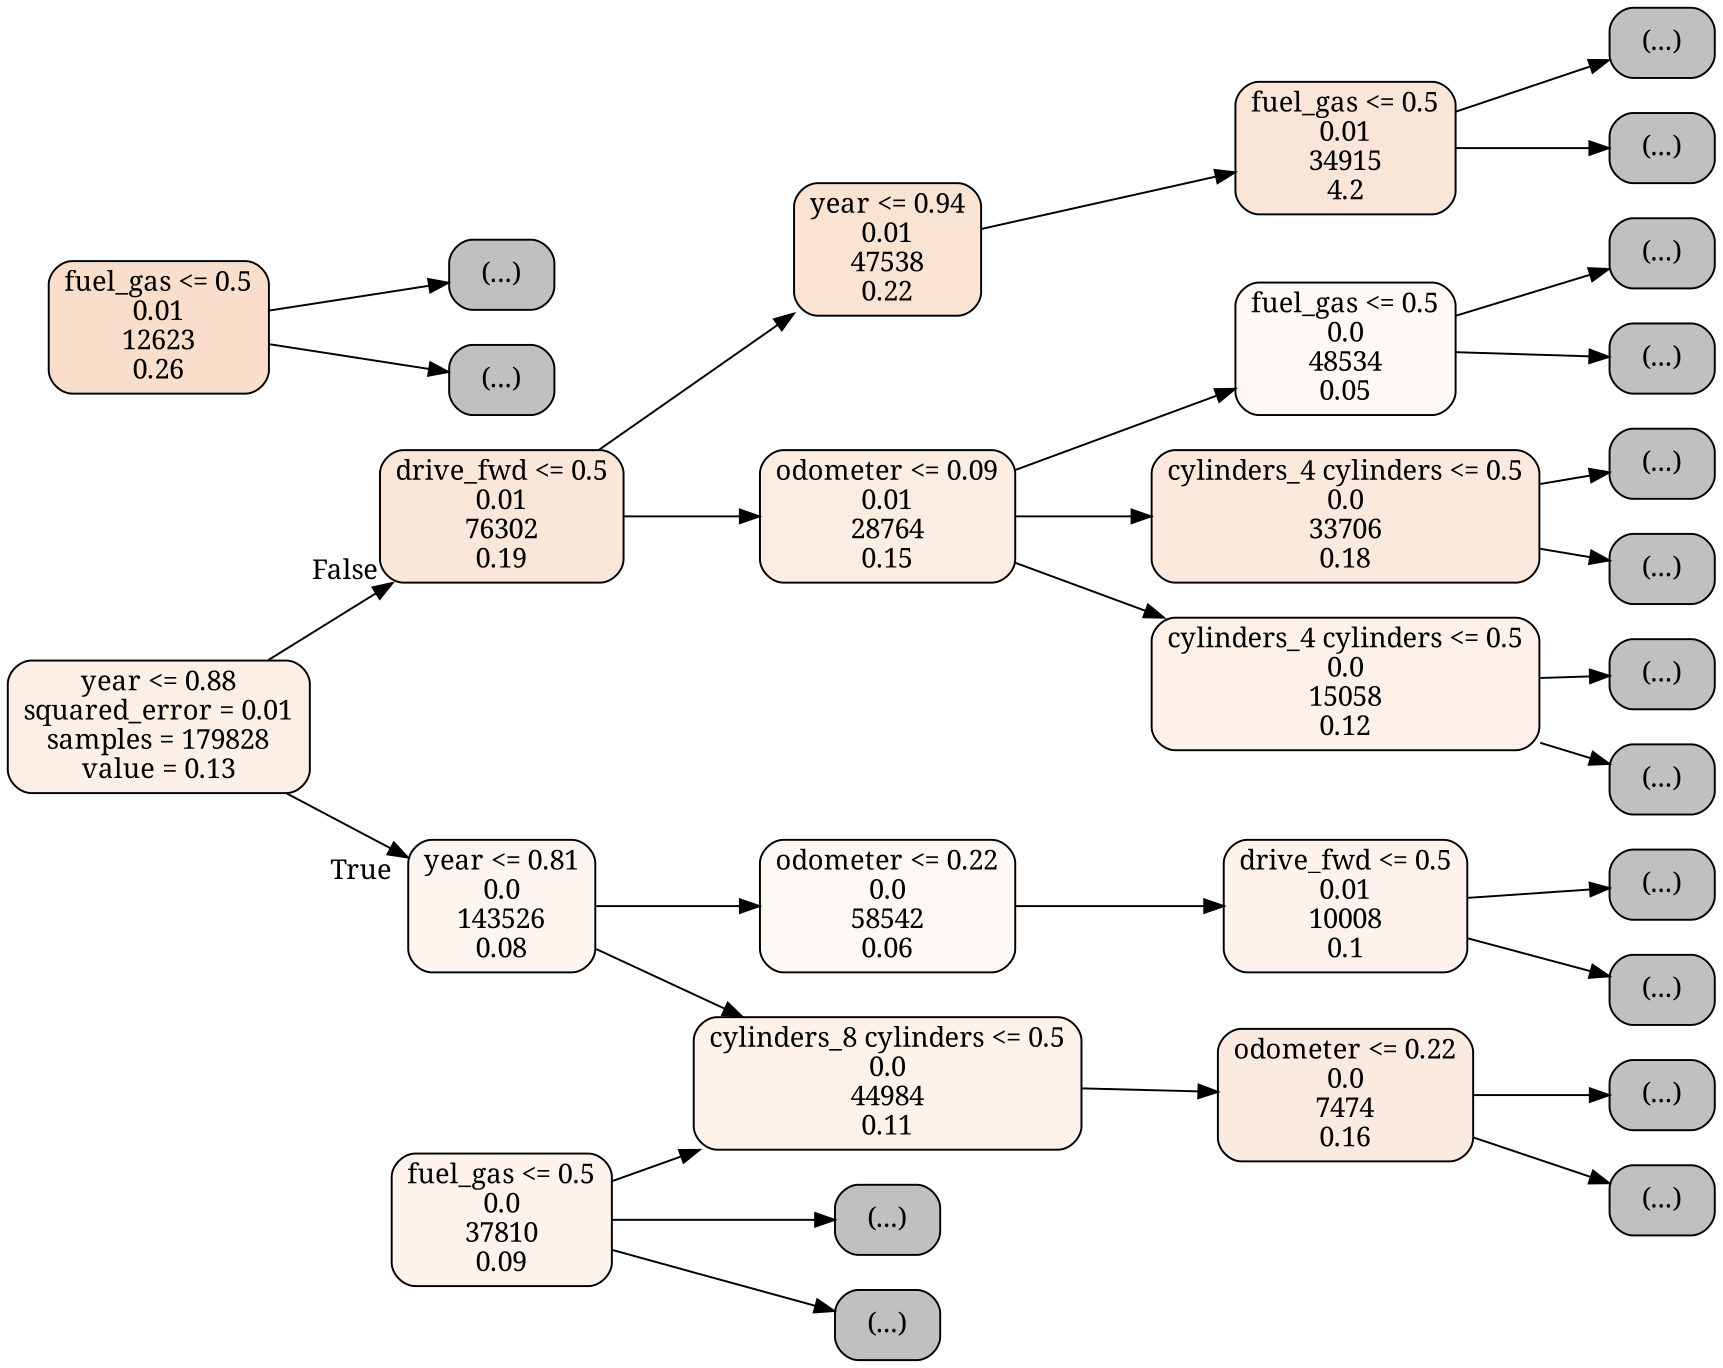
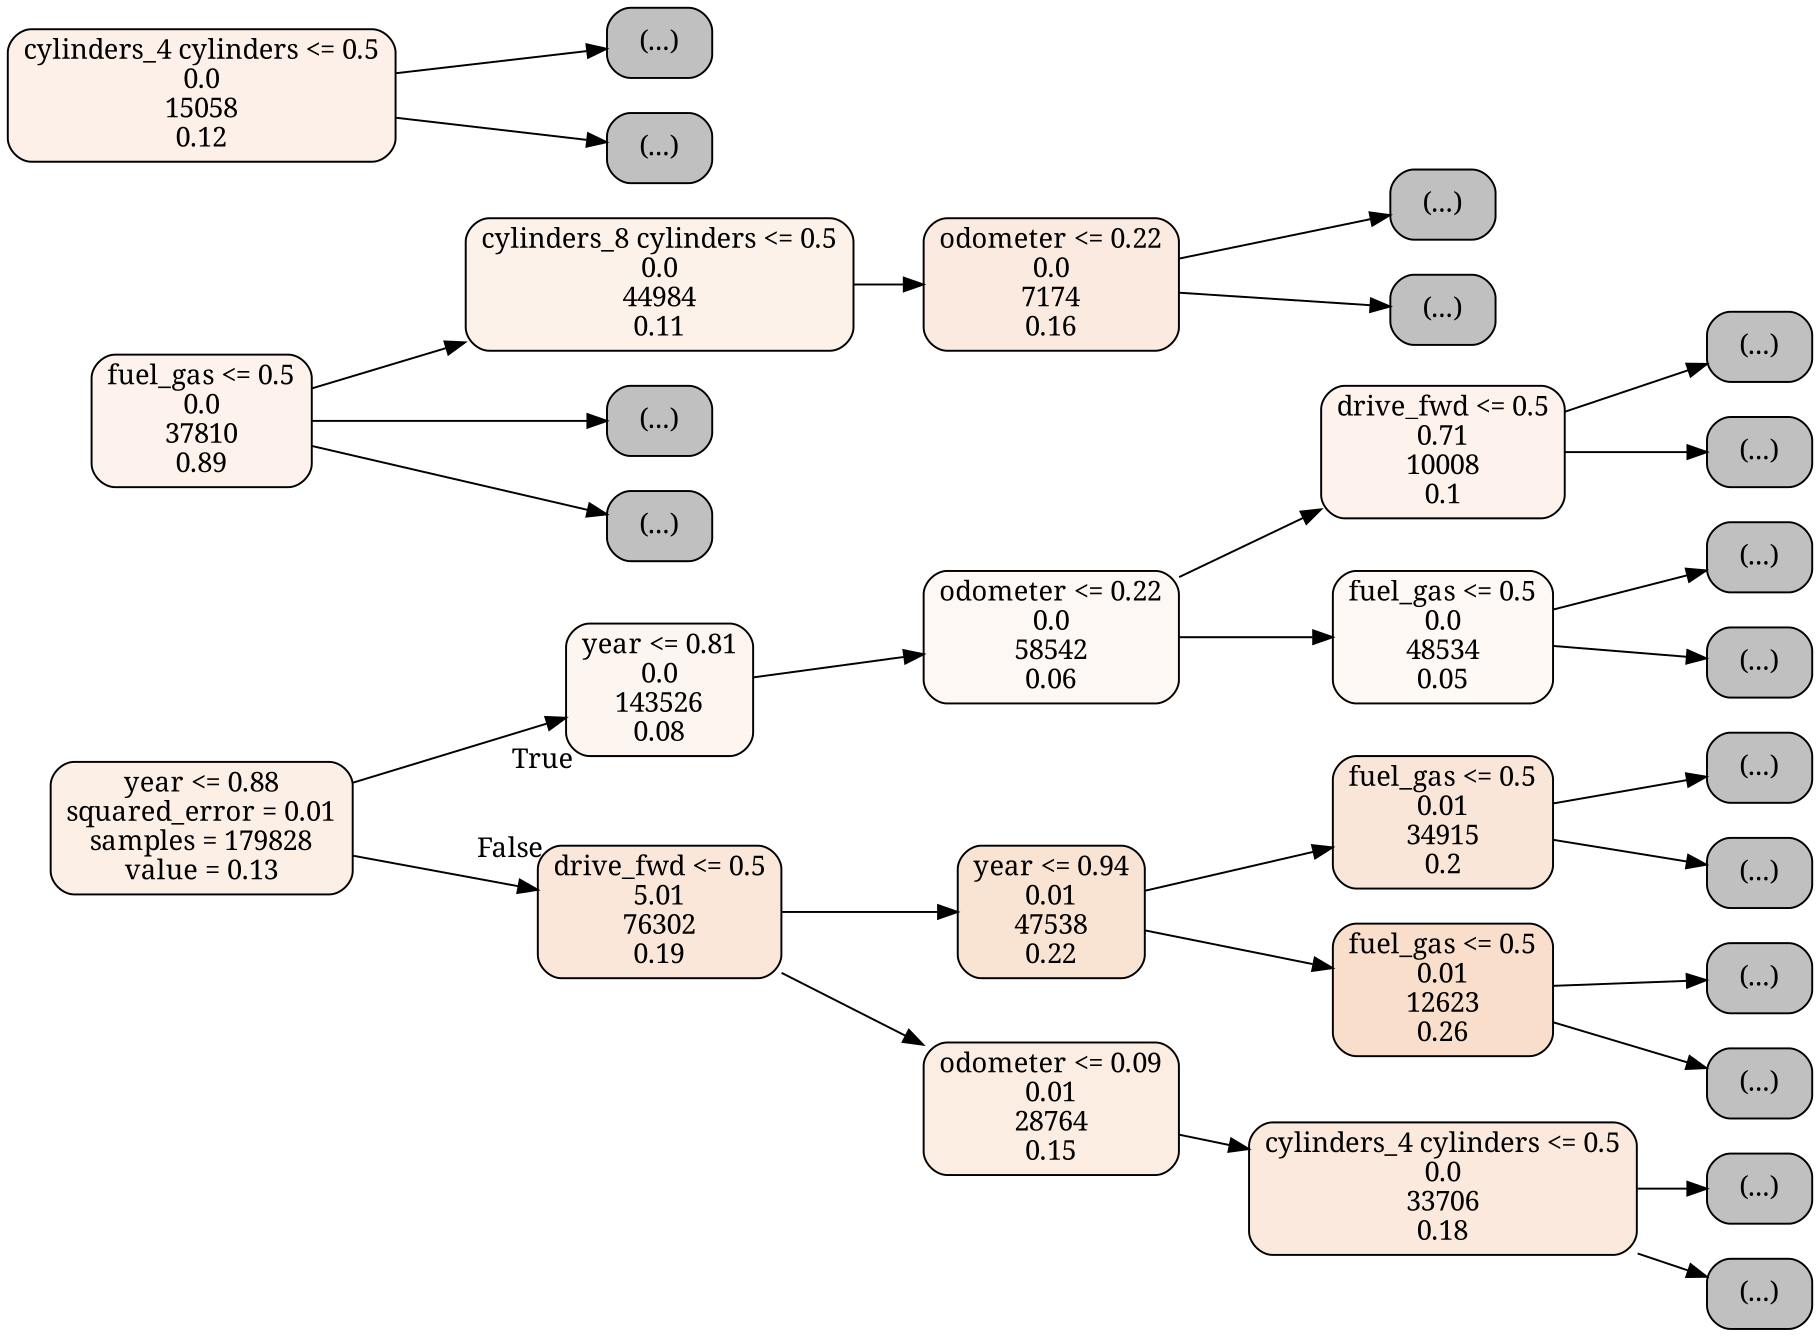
  digraph {
    fontname="Noto Serif"
    rankdir=LR
    node [color=black fillcolor="#C0C0C0" fontname="Noto Serif" shape=box style="filled, rounded"]
    edge [fontname="Noto Serif"]
    n1 [fillcolor="#fcefe6" label="year <= 0.88\nsquared_error = 0.01\nsamples = 179828\nvalue = 0.13"]
    n2 [fillcolor="#fdf5f0" label="year <= 0.81\n0.0\n143526\n0.08"]
-   n3 [fillcolor="#fae7da" label="drive_fwd <= 0.5\n0.01\n76302\n0.19"]
+   n3 [fillcolor="#fae7da" label="drive_fwd <= 0.5\n5.01\n76302\n0.19"]
    n4 [fillcolor="#fef8f4" label="odometer <= 0.22\n0.0\n58542\n0.06"]
    n5 [fillcolor="#fcf2ea" label="cylinders_8 cylinders <= 0.5\n0.0\n44984\n0.11"]
    n6 [fillcolor="#f9e4d4" label="year <= 0.94\n0.01\n47538\n0.22"]
    n7 [fillcolor="#fbede2" label="odometer <= 0.09\n0.01\n28764\n0.15"]
-   n8 [fillcolor="#fdf3ec" label="drive_fwd <= 0.5\n0.01\n10008\n0.1"]
+   n8 [fillcolor="#fdf3ec" label="drive_fwd <= 0.5\n0.71\n10008\n0.1"]
    n9 [fillcolor="#fef9f5" label="fuel_gas <= 0.5\n0.0\n48534\n0.05"]
-   n10 [fillcolor="#fbeadf" label="odometer <= 0.22\n0.0\n7474\n0.16"]
+   n10 [fillcolor="#fbeadf" label="odometer <= 0.22\n0.0\n7174\n0.16"]
    n11 [label="(...)"]
    n12 [label="(...)"]
    n13 [label="(...)"]
    n14 [label="(...)"]
-   n15 [fillcolor="#fdf3ec" label="fuel_gas <= 0.5\n0.0\n37810\n0.09"]
+   n15 [fillcolor="#fdf3ec" label="fuel_gas <= 0.5\n0.0\n37810\n0.89"]
    n16 [label="(...)"]
    n17 [label="(...)"]
    n18 [label="(...)"]
    n19 [label="(...)"]
-   n20 [fillcolor="#fae6d8" label="fuel_gas <= 0.5\n0.01\n34915\n4.2"]
+   n20 [fillcolor="#fae6d8" label="fuel_gas <= 0.5\n0.01\n34915\n0.2"]
    n21 [fillcolor="#f8decb" label="fuel_gas <= 0.5\n0.01\n12623\n0.26"]
    n22 [fillcolor="#fae9dc" label="cylinders_4 cylinders <= 0.5\n0.0\n33706\n0.18"]
    n23 [fillcolor="#fcf0e8" label="cylinders_4 cylinders <= 0.5\n0.0\n15058\n0.12"]
    n24 [label="(...)"]
    n25 [label="(...)"]
    n26 [label="(...)"]
    n27 [label="(...)"]
    n28 [label="(...)"]
    n29 [label="(...)"]
    n30 [label="(...)"]
    n31 [label="(...)"]
    n1 -> n2 [headlabel=True labelangle=45 labeldistance=2.5]
    n1 -> n3 [headlabel=False labelangle=-45 labeldistance=2.5]
    n2 -> n4
-   n2 -> n5
    n3 -> n6
    n3 -> n7
    n4 -> n8
-   n7 -> n9
+   n4 -> n9
    n5 -> n10
    n6 -> n20
+   n6 -> n21
    n7 -> n22
-   n7 -> n23
    n8 -> n11
    n8 -> n12
    n9 -> n13
    n9 -> n14
    n10 -> n18
    n10 -> n19
    n15 -> n5
    n15 -> n16
    n15 -> n17
    n20 -> n24
    n20 -> n25
    n21 -> n26
    n21 -> n27
    n22 -> n28
    n22 -> n29
    n23 -> n30
    n23 -> n31
  }
